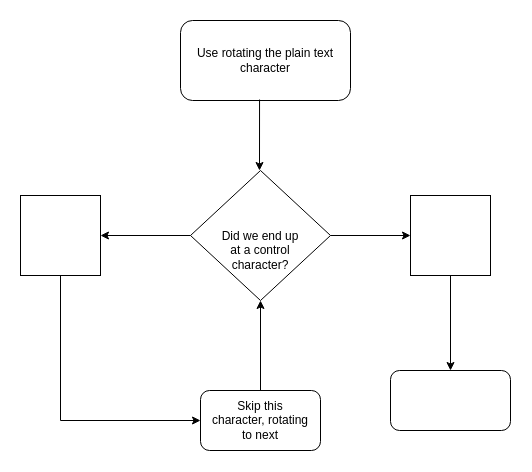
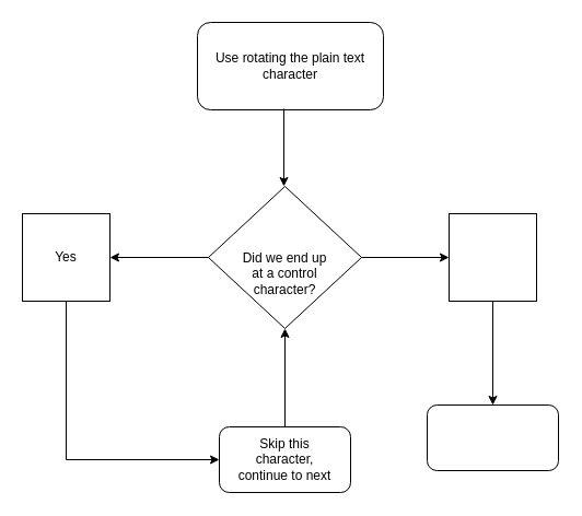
  <mxCell id="0" />
  <mxCell id="1" parent="0" />
  <mxCell id="2" value="" style="rounded=1;whiteSpace=wrap;html=1;" vertex="1" parent="1"><mxGeometry x="180" y="20" width="170" height="80" as="geometry" /></mxCell>
  <mxCell id="3" value="Use rotating the plain text character" style="text;html=1;strokeColor=none;fillColor=none;align=center;verticalAlign=middle;whiteSpace=wrap;rounded=0;" vertex="1" parent="1"><mxGeometry x="190" y="30" width="150" height="60" as="geometry" /></mxCell>
  <mxCell id="4" value="" style="endArrow=classic;html=1;exitX=0.465;exitY=0.988;exitDx=0;exitDy=0;exitPerimeter=0;" edge="1" parent="1" source="2"><mxGeometry width="50" height="50" relative="1" as="geometry"><mxPoint x="240" y="170" as="sourcePoint" /><mxPoint x="259" y="170" as="targetPoint" /></mxGeometry></mxCell>
  <mxCell id="5" value="" style="rhombus;whiteSpace=wrap;html=1;" vertex="1" parent="1"><mxGeometry x="190" y="170" width="140" height="130" as="geometry" /></mxCell>
  <mxCell id="6" value="Did we end up at a control character?" style="text;html=1;strokeColor=none;fillColor=none;align=center;verticalAlign=middle;whiteSpace=wrap;rounded=0;" vertex="1" parent="1"><mxGeometry x="220" y="210" width="80" height="80" as="geometry" /></mxCell>
  <mxCell id="7" value="" style="endArrow=classic;html=1;exitX=1;exitY=0.5;exitDx=0;exitDy=0;" edge="1" parent="1" source="5"><mxGeometry width="50" height="50" relative="1" as="geometry"><mxPoint x="350" y="240" as="sourcePoint" /><mxPoint x="410" y="235" as="targetPoint" /></mxGeometry></mxCell>
  <mxCell id="8" value="" style="endArrow=classic;html=1;exitX=0;exitY=0.5;exitDx=0;exitDy=0;" edge="1" parent="1" source="5"><mxGeometry width="50" height="50" relative="1" as="geometry"><mxPoint x="80" y="260" as="sourcePoint" /><mxPoint x="100" y="235" as="targetPoint" /></mxGeometry></mxCell>
  <mxCell id="9" value="" style="whiteSpace=wrap;html=1;aspect=fixed;" vertex="1" parent="1"><mxGeometry x="410" y="195" width="80" height="80" as="geometry" /></mxCell>
  <mxCell id="10" value="" style="rounded=1;whiteSpace=wrap;html=1;" vertex="1" parent="1"><mxGeometry x="390" y="370" width="120" height="60" as="geometry" /></mxCell>
  <mxCell id="11" value="" style="endArrow=classic;html=1;exitX=0.5;exitY=1;exitDx=0;exitDy=0;entryX=0.5;entryY=0;entryDx=0;entryDy=0;" edge="1" parent="1" source="9" target="10"><mxGeometry width="50" height="50" relative="1" as="geometry"><mxPoint x="425" y="360" as="sourcePoint" /><mxPoint x="475" y="310" as="targetPoint" /></mxGeometry></mxCell>
  <mxCell id="12" value="" style="whiteSpace=wrap;html=1;aspect=fixed;" vertex="1" parent="1"><mxGeometry x="20" y="195" width="80" height="80" as="geometry" /></mxCell>
+ <mxCell id="13" value="Yes" style="text;html=1;strokeColor=none;fillColor=none;align=center;verticalAlign=middle;whiteSpace=wrap;rounded=0;" vertex="1" parent="1"><mxGeometry x="40" y="225" width="40" height="20" as="geometry" /></mxCell>
  <mxCell id="14" value="" style="rounded=1;whiteSpace=wrap;html=1;" vertex="1" parent="1"><mxGeometry x="200" y="390" width="120" height="60" as="geometry" /></mxCell>
- <mxCell id="15" value="Skip this character, rotating to next" style="text;html=1;strokeColor=none;fillColor=none;align=center;verticalAlign=middle;whiteSpace=wrap;rounded=0;" vertex="1" parent="1"><mxGeometry x="210" y="400" width="100" height="40" as="geometry" /></mxCell>
+ <mxCell id="15" value="Skip this character, continue to next" style="text;html=1;strokeColor=none;fillColor=none;align=center;verticalAlign=middle;whiteSpace=wrap;rounded=0;" vertex="1" parent="1"><mxGeometry x="210" y="400" width="100" height="40" as="geometry" /></mxCell>
  <mxCell id="16" value="" style="endArrow=none;html=1;entryX=0.5;entryY=1;entryDx=0;entryDy=0;" edge="1" parent="1" target="12"><mxGeometry width="50" height="50" relative="1" as="geometry"><mxPoint x="60" y="420" as="sourcePoint" /><mxPoint x="90" y="320" as="targetPoint" /></mxGeometry></mxCell>
  <mxCell id="17" value="" style="endArrow=classic;html=1;entryX=0;entryY=0.5;entryDx=0;entryDy=0;" edge="1" parent="1" target="14"><mxGeometry width="50" height="50" relative="1" as="geometry"><mxPoint x="60" y="420" as="sourcePoint" /><mxPoint x="160" y="410" as="targetPoint" /></mxGeometry></mxCell>
  <mxCell id="18" value="" style="endArrow=classic;html=1;entryX=0.5;entryY=1;entryDx=0;entryDy=0;exitX=0.5;exitY=0;exitDx=0;exitDy=0;" edge="1" parent="1" source="14" target="5"><mxGeometry width="50" height="50" relative="1" as="geometry"><mxPoint x="240" y="370" as="sourcePoint" /><mxPoint x="290" y="320" as="targetPoint" /></mxGeometry></mxCell>
